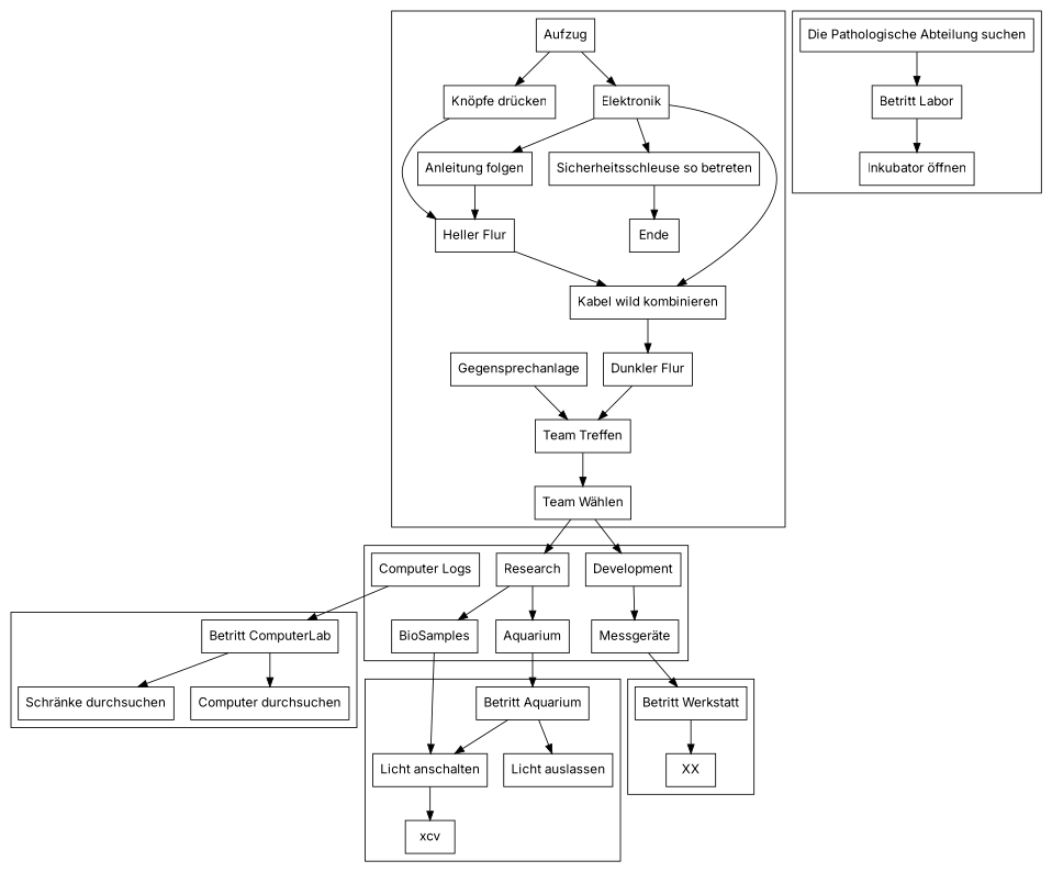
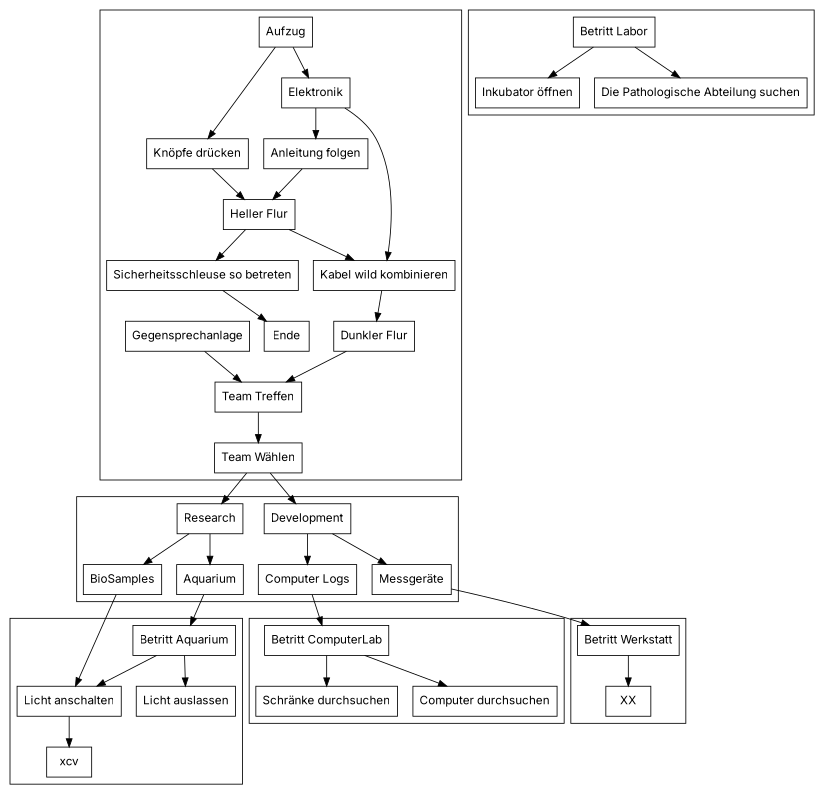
  digraph {
    fontname=Inter
    node [fontname=Inter shape=record]
    edge [fontname=Inter]
    Aufzug
    "Knöpfe drücken"
    Elektronik
    "Heller Flur"
    "Kabel wild kombinieren"
    "Anleitung folgen"
    "Dunkler Flur"
    "Team Treffen"
    "Sicherheitsschleuse so betreten"
    Gegensprechanlage
    Ende
    "Team Wählen"
    Research
    Development
    BioSamples
    Aquarium
    "Computer Logs"
    "Messgeräte"
    "Betritt ComputerLab"
    "Schränke durchsuchen"
    "Computer durchsuchen"
    "Betritt Werkstatt"
    XX
    "Betritt Labor"
    "Inkubator öffnen"
    "Die Pathologische Abteilung suchen"
    "Betritt Aquarium"
    "Licht anschalten"
    "Licht auslassen"
    xcv
    subgraph cluster_1 {
      Aufzug
      "Knöpfe drücken"
      Elektronik
      "Heller Flur"
      "Kabel wild kombinieren"
      "Anleitung folgen"
      "Dunkler Flur"
      "Team Treffen"
      "Sicherheitsschleuse so betreten"
      Gegensprechanlage
      Ende
      "Team Wählen"
    }
    subgraph cluster_2 {
      Research
      Development
      BioSamples
      Aquarium
      "Computer Logs"
      "Messgeräte"
    }
    subgraph cluster_3 {
      "Betritt ComputerLab"
      "Schränke durchsuchen"
      "Computer durchsuchen"
    }
    subgraph cluster_4 {
      "Betritt Werkstatt"
      XX
    }
    subgraph cluster_5 {
      "Betritt Labor"
      "Inkubator öffnen"
      "Die Pathologische Abteilung suchen"
    }
    subgraph cluster_6 {
      "Betritt Aquarium"
      "Licht anschalten"
      "Licht auslassen"
      xcv
    }
    Aufzug -> "Knöpfe drücken"
    Aufzug -> Elektronik
    "Knöpfe drücken" -> "Heller Flur"
    Elektronik -> "Kabel wild kombinieren"
    Elektronik -> "Anleitung folgen"
    "Heller Flur" -> "Kabel wild kombinieren"
-   Elektronik -> "Sicherheitsschleuse so betreten"
+   "Heller Flur" -> "Sicherheitsschleuse so betreten"
    "Kabel wild kombinieren" -> "Dunkler Flur"
    "Anleitung folgen" -> "Heller Flur"
    "Dunkler Flur" -> "Team Treffen"
    "Team Treffen" -> "Team Wählen"
    "Sicherheitsschleuse so betreten" -> Ende
    Gegensprechanlage -> "Team Treffen"
    "Team Wählen" -> Research
    "Team Wählen" -> Development
    Research -> BioSamples
    Research -> Aquarium
+   Development -> "Computer Logs"
    Development -> "Messgeräte"
    BioSamples -> "Licht anschalten"
    Aquarium -> "Betritt Aquarium"
    "Computer Logs" -> "Betritt ComputerLab"
    "Messgeräte" -> "Betritt Werkstatt"
    "Betritt ComputerLab" -> "Schränke durchsuchen"
    "Betritt ComputerLab" -> "Computer durchsuchen"
    "Betritt Werkstatt" -> XX
    "Betritt Labor" -> "Inkubator öffnen"
-   "Die Pathologische Abteilung suchen" -> "Betritt Labor"
+   "Betritt Labor" -> "Die Pathologische Abteilung suchen"
    "Betritt Aquarium" -> "Licht anschalten"
    "Betritt Aquarium" -> "Licht auslassen"
    "Licht anschalten" -> xcv
  }
